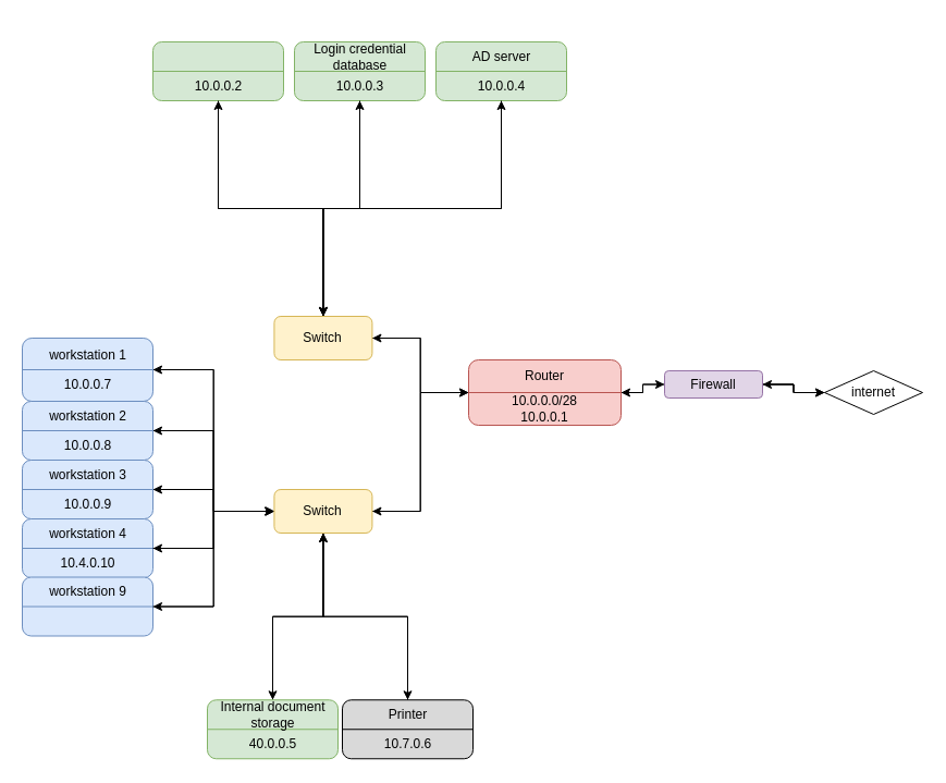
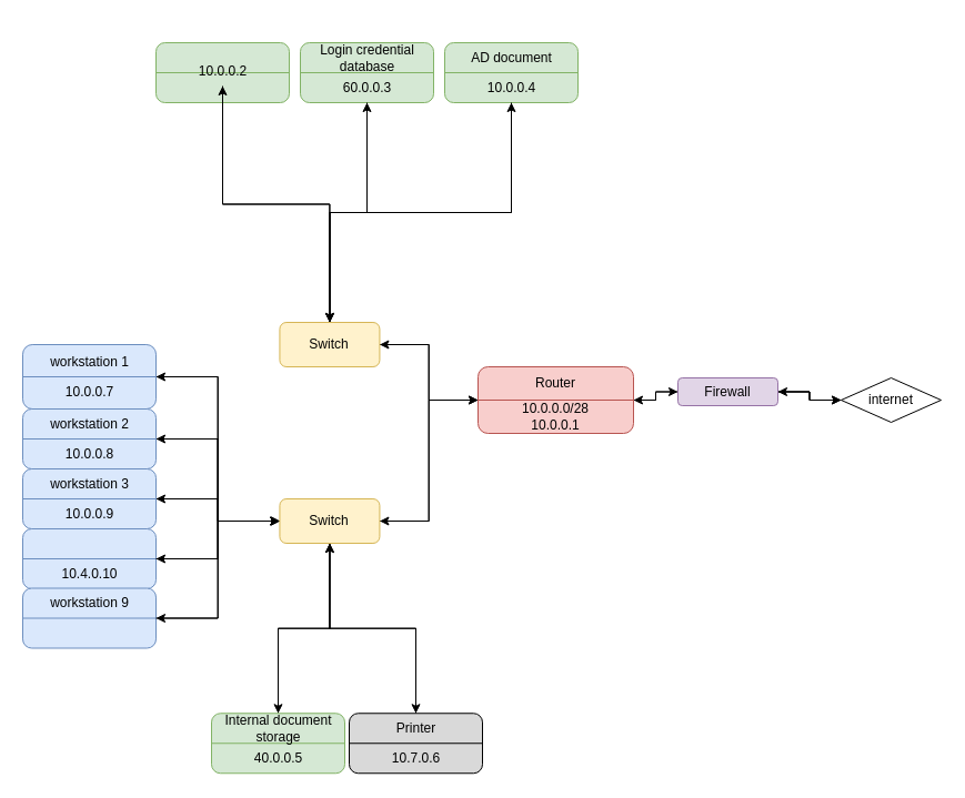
  <mxCell id="0" />
  <mxCell id="1" parent="0" />
  <mxCell id="2" value="" style="group" parent="1" vertex="1" connectable="0"><mxGeometry y="458" width="120" height="90" as="geometry" x="20" /></mxCell>
  <mxCell id="3" value="" style="rounded=1;whiteSpace=wrap;html=1;container=0;fillColor=#dae8fc;strokeColor=#6c8ebf;" parent="2" vertex="1"><mxGeometry y="18" width="120" height="54" as="geometry" /></mxCell>
  <mxCell id="4" value="" style="endArrow=none;html=1;rounded=0;entryX=1;entryY=0.5;entryDx=0;entryDy=0;fillColor=#dae8fc;strokeColor=#6c8ebf;" parent="2" target="3" edge="1"><mxGeometry width="50" height="50" relative="1" as="geometry"><mxPoint y="45" as="sourcePoint" /><mxPoint x="56.842" y="45" as="targetPoint" /></mxGeometry></mxCell>
- <mxCell id="5" value="workstation 4" style="text;html=1;strokeColor=none;fillColor=none;align=center;verticalAlign=middle;whiteSpace=wrap;rounded=0;container=0;" parent="2" vertex="1"><mxGeometry x="8.571" y="18" width="102.857" height="27" as="geometry" /></mxCell>
  <mxCell id="6" value="10.4.0.10" style="text;html=1;strokeColor=none;fillColor=none;align=center;verticalAlign=middle;whiteSpace=wrap;rounded=0;container=0;" parent="2" vertex="1"><mxGeometry x="8.571" y="45" width="102.857" height="27" as="geometry" /></mxCell>
  <mxCell id="7" style="edgeStyle=orthogonalEdgeStyle;rounded=0;orthogonalLoop=1;jettySize=auto;html=1;exitX=0;exitY=0.5;exitDx=0;exitDy=0;entryX=1;entryY=0.5;entryDx=0;entryDy=0;" parent="1" source="34" target="47" edge="1"><mxGeometry relative="1" as="geometry" /></mxCell>
  <mxCell id="8" style="edgeStyle=orthogonalEdgeStyle;rounded=0;orthogonalLoop=1;jettySize=auto;html=1;exitX=0;exitY=0.5;exitDx=0;exitDy=0;entryX=1;entryY=0.5;entryDx=0;entryDy=0;" parent="1" source="34" target="51" edge="1"><mxGeometry relative="1" as="geometry" /></mxCell>
  <mxCell id="9" style="edgeStyle=orthogonalEdgeStyle;rounded=0;orthogonalLoop=1;jettySize=auto;html=1;exitX=0;exitY=0.5;exitDx=0;exitDy=0;entryX=1;entryY=0.5;entryDx=0;entryDy=0;" parent="1" source="34" target="55" edge="1"><mxGeometry relative="1" as="geometry" /></mxCell>
  <mxCell id="10" style="edgeStyle=orthogonalEdgeStyle;rounded=0;orthogonalLoop=1;jettySize=auto;html=1;exitX=0;exitY=0.5;exitDx=0;exitDy=0;entryX=1;entryY=0.5;entryDx=0;entryDy=0;" parent="1" source="34" target="3" edge="1"><mxGeometry relative="1" as="geometry" /></mxCell>
  <mxCell id="11" style="edgeStyle=orthogonalEdgeStyle;rounded=0;orthogonalLoop=1;jettySize=auto;html=1;exitX=1;exitY=0.5;exitDx=0;exitDy=0;entryX=0;entryY=0.5;entryDx=0;entryDy=0;" parent="1" source="47" target="34" edge="1"><mxGeometry relative="1" as="geometry" /></mxCell>
  <mxCell id="12" style="edgeStyle=orthogonalEdgeStyle;rounded=0;orthogonalLoop=1;jettySize=auto;html=1;exitX=1;exitY=0.5;exitDx=0;exitDy=0;entryX=0;entryY=0.5;entryDx=0;entryDy=0;" parent="1" source="51" target="34" edge="1"><mxGeometry relative="1" as="geometry" /></mxCell>
  <mxCell id="13" style="edgeStyle=orthogonalEdgeStyle;rounded=0;orthogonalLoop=1;jettySize=auto;html=1;exitX=1;exitY=0.5;exitDx=0;exitDy=0;entryX=0;entryY=0.5;entryDx=0;entryDy=0;" parent="1" source="55" target="34" edge="1"><mxGeometry relative="1" as="geometry" /></mxCell>
  <mxCell id="14" style="edgeStyle=orthogonalEdgeStyle;rounded=0;orthogonalLoop=1;jettySize=auto;html=1;exitX=1;exitY=0.5;exitDx=0;exitDy=0;entryX=0;entryY=0.5;entryDx=0;entryDy=0;" parent="1" source="3" target="34" edge="1"><mxGeometry relative="1" as="geometry" /></mxCell>
  <mxCell id="15" style="edgeStyle=orthogonalEdgeStyle;rounded=0;orthogonalLoop=1;jettySize=auto;html=1;exitX=0;exitY=0.5;exitDx=0;exitDy=0;entryX=1;entryY=0.5;entryDx=0;entryDy=0;" parent="1" source="18" target="26" edge="1"><mxGeometry relative="1" as="geometry" /></mxCell>
  <mxCell id="16" style="edgeStyle=orthogonalEdgeStyle;rounded=0;orthogonalLoop=1;jettySize=auto;html=1;exitX=1;exitY=0.5;exitDx=0;exitDy=0;entryX=0;entryY=0.5;entryDx=0;entryDy=0;" parent="1" source="18" target="65" edge="1"><mxGeometry relative="1" as="geometry" /></mxCell>
  <mxCell id="17" style="edgeStyle=orthogonalEdgeStyle;rounded=0;orthogonalLoop=1;jettySize=auto;html=1;exitX=1;exitY=0.5;exitDx=0;exitDy=0;entryX=0;entryY=0.5;entryDx=0;entryDy=0;" parent="1" source="18" target="65" edge="1"><mxGeometry relative="1" as="geometry" /></mxCell>
  <mxCell id="18" value="Firewall" style="rounded=1;whiteSpace=wrap;html=1;fillColor=#e1d5e7;strokeColor=#9673a6;" parent="1" vertex="1"><mxGeometry x="610" y="340" width="90" height="25" as="geometry" /></mxCell>
  <mxCell id="19" value="" style="group" parent="1" vertex="1" connectable="0"><mxGeometry x="140" y="20" width="120" height="90" as="geometry" /></mxCell>
  <mxCell id="20" value="" style="rounded=1;whiteSpace=wrap;html=1;container=0;fillColor=#d5e8d4;strokeColor=#82b366;" parent="19" vertex="1"><mxGeometry y="18" width="120" height="54" as="geometry" /></mxCell>
  <mxCell id="21" value="" style="endArrow=none;html=1;rounded=0;entryX=1;entryY=0.5;entryDx=0;entryDy=0;fillColor=#d5e8d4;strokeColor=#82b366;" parent="19" target="20" edge="1"><mxGeometry width="50" height="50" relative="1" as="geometry"><mxPoint y="45" as="sourcePoint" /><mxPoint x="56.842" y="45" as="targetPoint" /></mxGeometry></mxCell>
- <mxCell id="22" value="10.0.0.2" style="text;html=1;strokeColor=none;fillColor=none;align=center;verticalAlign=middle;whiteSpace=wrap;rounded=0;container=0;" parent="19" vertex="1"><mxGeometry x="8.571" y="45" width="102.857" height="27" as="geometry" /></mxCell>
+ <mxCell id="22" value="10.0.0.2" style="text;html=1;strokeColor=none;fillColor=none;align=center;verticalAlign=middle;whiteSpace=wrap;rounded=0;container=0;" parent="19" vertex="1"><mxGeometry x="8.571" y="30" width="102.857" height="27" as="geometry" /></mxCell>
  <mxCell id="23" style="edgeStyle=orthogonalEdgeStyle;rounded=0;orthogonalLoop=1;jettySize=auto;html=1;exitX=1;exitY=0.5;exitDx=0;exitDy=0;" parent="1" source="26" target="18" edge="1"><mxGeometry relative="1" as="geometry" /></mxCell>
  <mxCell id="24" style="edgeStyle=orthogonalEdgeStyle;rounded=0;orthogonalLoop=1;jettySize=auto;html=1;exitX=0;exitY=0.5;exitDx=0;exitDy=0;entryX=1;entryY=0.5;entryDx=0;entryDy=0;" edge="1" parent="1" source="26" target="34"><mxGeometry relative="1" as="geometry" /></mxCell>
  <mxCell id="25" style="edgeStyle=orthogonalEdgeStyle;rounded=0;orthogonalLoop=1;jettySize=auto;html=1;exitX=0;exitY=0.5;exitDx=0;exitDy=0;entryX=1;entryY=0.5;entryDx=0;entryDy=0;" edge="1" parent="1" source="26" target="78"><mxGeometry relative="1" as="geometry" /></mxCell>
  <mxCell id="26" value="" style="rounded=1;whiteSpace=wrap;html=1;container=0;fillColor=#f8cecc;strokeColor=#b85450;" parent="1" vertex="1"><mxGeometry x="430" y="330" width="140" height="60" as="geometry" /></mxCell>
  <mxCell id="27" value="" style="endArrow=none;html=1;rounded=0;entryX=1;entryY=0.5;entryDx=0;entryDy=0;fillColor=#f8cecc;strokeColor=#b85450;" parent="1" target="26" edge="1"><mxGeometry width="50" height="50" relative="1" as="geometry"><mxPoint x="430" y="360" as="sourcePoint" /><mxPoint x="496.316" y="360" as="targetPoint" /></mxGeometry></mxCell>
  <mxCell id="28" value="Router" style="text;html=1;strokeColor=none;fillColor=none;align=center;verticalAlign=middle;whiteSpace=wrap;rounded=0;container=0;" parent="1" vertex="1"><mxGeometry x="440" y="330" width="120" height="30" as="geometry" /></mxCell>
  <mxCell id="29" value="10.0.0.0/28&lt;br&gt;10.0.0.1" style="text;html=1;strokeColor=none;fillColor=none;align=center;verticalAlign=middle;whiteSpace=wrap;rounded=0;container=0;" parent="1" vertex="1"><mxGeometry x="440" y="360" width="120" height="30" as="geometry" /></mxCell>
  <mxCell id="30" style="edgeStyle=orthogonalEdgeStyle;rounded=0;orthogonalLoop=1;jettySize=auto;html=1;exitX=0.5;exitY=1;exitDx=0;exitDy=0;entryX=0.5;entryY=0;entryDx=0;entryDy=0;" parent="1" source="34" target="68" edge="1"><mxGeometry relative="1" as="geometry" /></mxCell>
  <mxCell id="31" style="edgeStyle=orthogonalEdgeStyle;rounded=0;orthogonalLoop=1;jettySize=auto;html=1;exitX=0.5;exitY=1;exitDx=0;exitDy=0;entryX=0.5;entryY=0;entryDx=0;entryDy=0;" parent="1" source="34" target="72" edge="1"><mxGeometry relative="1" as="geometry" /></mxCell>
  <mxCell id="32" style="edgeStyle=orthogonalEdgeStyle;rounded=0;orthogonalLoop=1;jettySize=auto;html=1;exitX=0;exitY=0.5;exitDx=0;exitDy=0;entryX=1;entryY=0.5;entryDx=0;entryDy=0;" parent="1" source="34" target="60" edge="1"><mxGeometry relative="1" as="geometry" /></mxCell>
  <mxCell id="33" style="edgeStyle=orthogonalEdgeStyle;rounded=0;orthogonalLoop=1;jettySize=auto;html=1;exitX=1;exitY=0.5;exitDx=0;exitDy=0;entryX=0;entryY=0.5;entryDx=0;entryDy=0;" edge="1" parent="1" source="34" target="26"><mxGeometry relative="1" as="geometry" /></mxCell>
  <mxCell id="34" value="Switch" style="rounded=1;whiteSpace=wrap;html=1;fillColor=#fff2cc;strokeColor=#d6b656;" parent="1" vertex="1"><mxGeometry x="251.43" y="449" width="90" height="40" as="geometry" /></mxCell>
  <mxCell id="35" value="" style="rounded=1;whiteSpace=wrap;html=1;container=0;fillColor=#d5e8d4;strokeColor=#82b366;" parent="1" vertex="1"><mxGeometry x="270" y="38" width="120" height="54" as="geometry" /></mxCell>
  <mxCell id="36" value="" style="endArrow=none;html=1;rounded=0;entryX=1;entryY=0.5;entryDx=0;entryDy=0;fillColor=#d5e8d4;strokeColor=#82b366;" parent="1" target="35" edge="1"><mxGeometry width="50" height="50" relative="1" as="geometry"><mxPoint x="270" y="65" as="sourcePoint" /><mxPoint x="326.842" y="65" as="targetPoint" /></mxGeometry></mxCell>
  <mxCell id="37" value="Login credential database" style="text;html=1;strokeColor=none;fillColor=none;align=center;verticalAlign=middle;whiteSpace=wrap;rounded=0;container=0;" parent="1" vertex="1"><mxGeometry x="278.571" y="38" width="102.857" height="27" as="geometry" /></mxCell>
  <mxCell id="38" style="edgeStyle=orthogonalEdgeStyle;rounded=0;orthogonalLoop=1;jettySize=auto;html=1;exitX=0.5;exitY=1;exitDx=0;exitDy=0;entryX=0.5;entryY=0;entryDx=0;entryDy=0;" edge="1" parent="1" source="39" target="78"><mxGeometry relative="1" as="geometry" /></mxCell>
- <mxCell id="39" value="10.0.0.3" style="text;html=1;strokeColor=none;fillColor=none;align=center;verticalAlign=middle;whiteSpace=wrap;rounded=0;container=0;" parent="1" vertex="1"><mxGeometry x="278.571" y="65" width="102.857" height="27" as="geometry" /></mxCell>
+ <mxCell id="39" value="60.0.0.3" style="text;html=1;strokeColor=none;fillColor=none;align=center;verticalAlign=middle;whiteSpace=wrap;rounded=0;container=0;" parent="1" vertex="1"><mxGeometry x="278.571" y="65" width="102.857" height="27" as="geometry" /></mxCell>
  <mxCell id="40" style="edgeStyle=orthogonalEdgeStyle;rounded=0;orthogonalLoop=1;jettySize=auto;html=1;exitX=0.5;exitY=0;exitDx=0;exitDy=0;entryX=0.5;entryY=1;entryDx=0;entryDy=0;" parent="1" source="72" target="34" edge="1"><mxGeometry relative="1" as="geometry" /></mxCell>
  <mxCell id="41" style="edgeStyle=orthogonalEdgeStyle;rounded=0;orthogonalLoop=1;jettySize=auto;html=1;exitX=0.5;exitY=0;exitDx=0;exitDy=0;entryX=0.5;entryY=1;entryDx=0;entryDy=0;" parent="1" source="68" target="34" edge="1"><mxGeometry relative="1" as="geometry" /></mxCell>
  <mxCell id="42" value="" style="rounded=1;whiteSpace=wrap;html=1;container=0;fillColor=#d5e8d4;strokeColor=#82b366;" parent="1" vertex="1"><mxGeometry x="400" y="38" width="120" height="54" as="geometry" /></mxCell>
  <mxCell id="43" value="" style="endArrow=none;html=1;rounded=0;entryX=1;entryY=0.5;entryDx=0;entryDy=0;fillColor=#d5e8d4;strokeColor=#82b366;" parent="1" target="42" edge="1"><mxGeometry width="50" height="50" relative="1" as="geometry"><mxPoint x="400" y="65" as="sourcePoint" /><mxPoint x="456.842" y="65" as="targetPoint" /></mxGeometry></mxCell>
- <mxCell id="44" value="AD server" style="text;html=1;strokeColor=none;fillColor=none;align=center;verticalAlign=middle;whiteSpace=wrap;rounded=0;container=0;" parent="1" vertex="1"><mxGeometry x="408.571" y="38" width="102.857" height="27" as="geometry" /></mxCell>
+ <mxCell id="44" value="AD document" style="text;html=1;strokeColor=none;fillColor=none;align=center;verticalAlign=middle;whiteSpace=wrap;rounded=0;container=0;" parent="1" vertex="1"><mxGeometry x="408.571" y="38" width="102.857" height="27" as="geometry" /></mxCell>
  <mxCell id="45" style="edgeStyle=orthogonalEdgeStyle;rounded=0;orthogonalLoop=1;jettySize=auto;html=1;exitX=0.5;exitY=1;exitDx=0;exitDy=0;entryX=0.5;entryY=0;entryDx=0;entryDy=0;" edge="1" parent="1" source="46" target="78"><mxGeometry relative="1" as="geometry" /></mxCell>
  <mxCell id="46" value="10.0.0.4" style="text;html=1;strokeColor=none;fillColor=none;align=center;verticalAlign=middle;whiteSpace=wrap;rounded=0;container=0;" parent="1" vertex="1"><mxGeometry x="408.571" y="65" width="102.857" height="27" as="geometry" /></mxCell>
  <mxCell id="47" value="" style="rounded=1;whiteSpace=wrap;html=1;container=0;fillColor=#dae8fc;strokeColor=#6c8ebf;" parent="1" vertex="1"><mxGeometry y="310" width="120" height="58" as="geometry" x="20" /></mxCell>
  <mxCell id="48" value="" style="endArrow=none;html=1;rounded=0;entryX=1;entryY=0.5;entryDx=0;entryDy=0;fillColor=#dae8fc;strokeColor=#6c8ebf;" parent="1" target="47" edge="1"><mxGeometry width="50" height="50" relative="1" as="geometry"><mxPoint y="339" as="sourcePoint" x="20" /><mxPoint x="76.842" y="339" as="targetPoint" /></mxGeometry></mxCell>
  <mxCell id="49" value="workstation 1" style="text;html=1;strokeColor=none;fillColor=none;align=center;verticalAlign=middle;whiteSpace=wrap;rounded=0;container=0;" parent="1" vertex="1"><mxGeometry x="28.571" y="312" width="102.857" height="27" as="geometry" /></mxCell>
  <mxCell id="50" value="10.0.0.7" style="text;html=1;strokeColor=none;fillColor=none;align=center;verticalAlign=middle;whiteSpace=wrap;rounded=0;container=0;" parent="1" vertex="1"><mxGeometry x="28.571" y="339" width="102.857" height="27" as="geometry" /></mxCell>
  <mxCell id="51" value="" style="rounded=1;whiteSpace=wrap;html=1;container=0;fillColor=#dae8fc;strokeColor=#6c8ebf;" parent="1" vertex="1"><mxGeometry y="368" width="120" height="54" as="geometry" x="20" /></mxCell>
  <mxCell id="52" value="" style="endArrow=none;html=1;rounded=0;entryX=1;entryY=0.5;entryDx=0;entryDy=0;fillColor=#dae8fc;strokeColor=#6c8ebf;" parent="1" target="51" edge="1"><mxGeometry width="50" height="50" relative="1" as="geometry"><mxPoint y="395" as="sourcePoint" x="20" /><mxPoint x="76.842" y="395" as="targetPoint" /></mxGeometry></mxCell>
  <mxCell id="53" value="workstation 2" style="text;html=1;strokeColor=none;fillColor=none;align=center;verticalAlign=middle;whiteSpace=wrap;rounded=0;container=0;" parent="1" vertex="1"><mxGeometry x="28.571" y="368" width="102.857" height="27" as="geometry" /></mxCell>
  <mxCell id="54" value="10.0.0.8" style="text;html=1;strokeColor=none;fillColor=none;align=center;verticalAlign=middle;whiteSpace=wrap;rounded=0;container=0;" parent="1" vertex="1"><mxGeometry x="28.571" y="395" width="102.857" height="27" as="geometry" /></mxCell>
  <mxCell id="55" value="" style="rounded=1;whiteSpace=wrap;html=1;container=0;fillColor=#dae8fc;strokeColor=#6c8ebf;" parent="1" vertex="1"><mxGeometry y="422" width="120" height="54" as="geometry" x="20" /></mxCell>
  <mxCell id="56" value="" style="endArrow=none;html=1;rounded=0;entryX=1;entryY=0.5;entryDx=0;entryDy=0;fillColor=#dae8fc;strokeColor=#6c8ebf;" parent="1" target="55" edge="1"><mxGeometry width="50" height="50" relative="1" as="geometry"><mxPoint y="449" as="sourcePoint" x="20" /><mxPoint x="76.842" y="449" as="targetPoint" /></mxGeometry></mxCell>
  <mxCell id="57" value="workstation 3" style="text;html=1;strokeColor=none;fillColor=none;align=center;verticalAlign=middle;whiteSpace=wrap;rounded=0;container=0;" parent="1" vertex="1"><mxGeometry x="28.571" y="422" width="102.857" height="27" as="geometry" /></mxCell>
  <mxCell id="58" value="10.0.0.9" style="text;html=1;strokeColor=none;fillColor=none;align=center;verticalAlign=middle;whiteSpace=wrap;rounded=0;container=0;" parent="1" vertex="1"><mxGeometry x="28.571" y="449" width="102.857" height="27" as="geometry" /></mxCell>
  <mxCell id="59" value="" style="group" parent="1" vertex="1" connectable="0"><mxGeometry y="511.5" width="120" height="90" as="geometry" x="20" /></mxCell>
  <mxCell id="60" value="" style="rounded=1;whiteSpace=wrap;html=1;container=0;fillColor=#dae8fc;strokeColor=#6c8ebf;" parent="59" vertex="1"><mxGeometry y="18" width="120" height="54" as="geometry" /></mxCell>
  <mxCell id="61" value="" style="endArrow=none;html=1;rounded=0;entryX=1;entryY=0.5;entryDx=0;entryDy=0;fillColor=#dae8fc;strokeColor=#6c8ebf;" parent="59" target="60" edge="1"><mxGeometry width="50" height="50" relative="1" as="geometry"><mxPoint y="45" as="sourcePoint" /><mxPoint x="56.842" y="45" as="targetPoint" /></mxGeometry></mxCell>
  <mxCell id="62" value="workstation 9" style="text;html=1;strokeColor=none;fillColor=none;align=center;verticalAlign=middle;whiteSpace=wrap;rounded=0;container=0;" parent="59" vertex="1"><mxGeometry x="8.571" y="18" width="102.857" height="27" as="geometry" /></mxCell>
  <mxCell id="63" style="edgeStyle=orthogonalEdgeStyle;rounded=0;orthogonalLoop=1;jettySize=auto;html=1;exitX=1;exitY=0.5;exitDx=0;exitDy=0;entryX=0;entryY=0.5;entryDx=0;entryDy=0;" parent="1" source="60" target="34" edge="1"><mxGeometry relative="1" as="geometry" /></mxCell>
  <mxCell id="64" style="edgeStyle=orthogonalEdgeStyle;rounded=0;orthogonalLoop=1;jettySize=auto;html=1;exitX=0;exitY=0.5;exitDx=0;exitDy=0;entryX=1;entryY=0.5;entryDx=0;entryDy=0;" parent="1" source="65" target="18" edge="1"><mxGeometry relative="1" as="geometry" /></mxCell>
  <mxCell id="65" value="internet" style="rhombus;whiteSpace=wrap;html=1;" parent="1" vertex="1"><mxGeometry x="757" y="340" width="90" height="40" as="geometry" /></mxCell>
  <mxCell id="66" value="" style="rounded=1;whiteSpace=wrap;html=1;container=0;fillColor=#D9D9D9;" parent="1" vertex="1"><mxGeometry x="314" y="642.25" width="120" height="54" as="geometry" /></mxCell>
  <mxCell id="67" value="" style="endArrow=none;html=1;rounded=0;entryX=1;entryY=0.5;entryDx=0;entryDy=0;" parent="1" target="66" edge="1"><mxGeometry width="50" height="50" relative="1" as="geometry"><mxPoint x="314" y="669.25" as="sourcePoint" /><mxPoint x="370.842" y="669.25" as="targetPoint" /></mxGeometry></mxCell>
  <mxCell id="68" value="Printer" style="text;html=1;strokeColor=none;fillColor=none;align=center;verticalAlign=middle;whiteSpace=wrap;rounded=0;container=0;" parent="1" vertex="1"><mxGeometry x="322.571" y="642.25" width="102.857" height="27" as="geometry" /></mxCell>
  <mxCell id="69" value="10.7.0.6" style="text;html=1;strokeColor=none;fillColor=none;align=center;verticalAlign=middle;whiteSpace=wrap;rounded=0;container=0;" parent="1" vertex="1"><mxGeometry x="322.571" y="669.25" width="102.857" height="27" as="geometry" /></mxCell>
  <mxCell id="70" value="" style="rounded=1;whiteSpace=wrap;html=1;container=0;fillColor=#d5e8d4;strokeColor=#82b366;" parent="1" vertex="1"><mxGeometry x="190" y="642.25" width="120" height="54" as="geometry" /></mxCell>
  <mxCell id="71" value="" style="endArrow=none;html=1;rounded=0;entryX=1;entryY=0.5;entryDx=0;entryDy=0;fillColor=#d5e8d4;strokeColor=#82b366;" parent="1" target="70" edge="1"><mxGeometry width="50" height="50" relative="1" as="geometry"><mxPoint x="190" y="669.25" as="sourcePoint" /><mxPoint x="246.842" y="669.25" as="targetPoint" /></mxGeometry></mxCell>
  <mxCell id="72" value="Internal document storage" style="text;html=1;strokeColor=none;fillColor=none;align=center;verticalAlign=middle;whiteSpace=wrap;rounded=0;container=0;" parent="1" vertex="1"><mxGeometry x="198.571" y="642.25" width="102.857" height="27" as="geometry" /></mxCell>
  <mxCell id="73" value="40.0.0.5" style="text;html=1;strokeColor=none;fillColor=none;align=center;verticalAlign=middle;whiteSpace=wrap;rounded=0;container=0;" parent="1" vertex="1"><mxGeometry x="198.571" y="669.25" width="102.857" height="27" as="geometry" /></mxCell>
  <mxCell id="74" style="edgeStyle=orthogonalEdgeStyle;rounded=0;orthogonalLoop=1;jettySize=auto;html=1;exitX=0.5;exitY=0;exitDx=0;exitDy=0;entryX=0.5;entryY=1;entryDx=0;entryDy=0;" edge="1" parent="1" source="78" target="22"><mxGeometry relative="1" as="geometry" /></mxCell>
  <mxCell id="75" style="edgeStyle=orthogonalEdgeStyle;rounded=0;orthogonalLoop=1;jettySize=auto;html=1;exitX=0.5;exitY=0;exitDx=0;exitDy=0;entryX=0.5;entryY=1;entryDx=0;entryDy=0;" edge="1" parent="1" source="78" target="39"><mxGeometry relative="1" as="geometry" /></mxCell>
  <mxCell id="76" style="edgeStyle=orthogonalEdgeStyle;rounded=0;orthogonalLoop=1;jettySize=auto;html=1;exitX=0.5;exitY=0;exitDx=0;exitDy=0;entryX=0.5;entryY=1;entryDx=0;entryDy=0;" edge="1" parent="1" source="78" target="46"><mxGeometry relative="1" as="geometry" /></mxCell>
  <mxCell id="77" style="edgeStyle=orthogonalEdgeStyle;rounded=0;orthogonalLoop=1;jettySize=auto;html=1;exitX=1;exitY=0.5;exitDx=0;exitDy=0;entryX=0;entryY=0.5;entryDx=0;entryDy=0;" edge="1" parent="1" source="78" target="26"><mxGeometry relative="1" as="geometry" /></mxCell>
  <mxCell id="78" value="Switch" style="rounded=1;whiteSpace=wrap;html=1;fillColor=#fff2cc;strokeColor=#d6b656;" vertex="1" parent="1"><mxGeometry x="251.43" y="290" width="90" height="40" as="geometry" /></mxCell>
  <mxCell id="79" style="edgeStyle=orthogonalEdgeStyle;rounded=0;orthogonalLoop=1;jettySize=auto;html=1;exitX=0.5;exitY=1;exitDx=0;exitDy=0;entryX=0.5;entryY=0;entryDx=0;entryDy=0;" edge="1" parent="1" source="22" target="78"><mxGeometry relative="1" as="geometry" /></mxCell>
